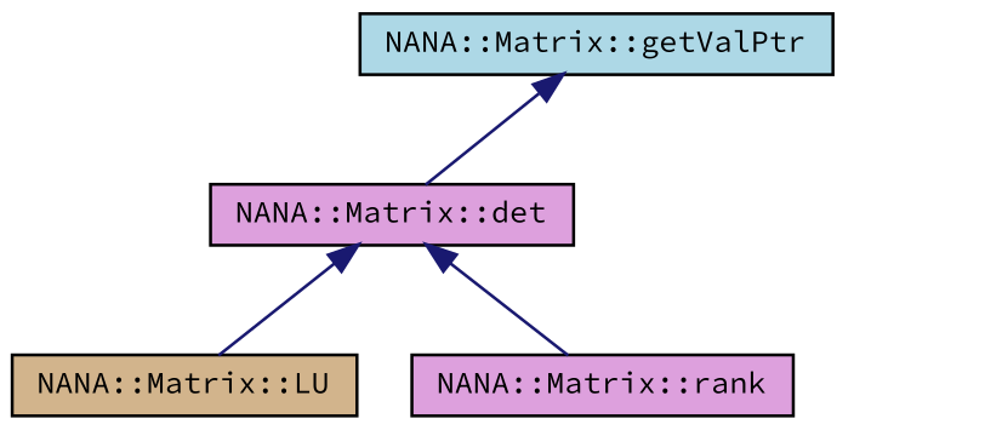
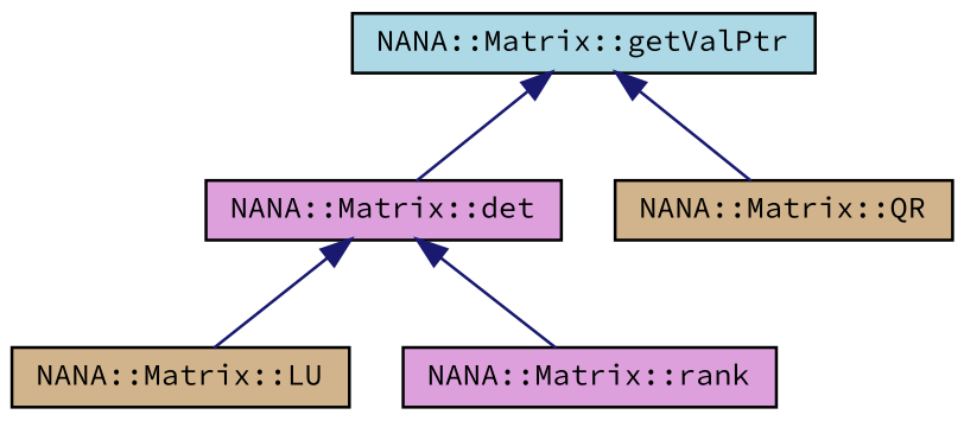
  digraph {
    fontname="Source Code Pro"
    rankdir=TB
    node [color=black fillcolor=plum fontname="Source Code Pro" fontsize=10 shape=record style=filled]
    edge [color=midnightblue dir=back fontname="Source Code Pro" fontsize=10 labelfontname=Helvetica labelfontsize=10 style=solid]
    n1 [fillcolor=lightblue fontcolor=black height=0.2 label="NANA::Matrix::getValPtr" width=0.4]
    n2 [height=0.2 label="NANA::Matrix::det" width=0.4]
+   n3 [fillcolor=tan height=0.2 label="NANA::Matrix::QR" width=0.4]
    n4 [fillcolor=tan height=0.2 label="NANA::Matrix::LU" width=0.4]
    n5 [height=0.2 label="NANA::Matrix::rank" width=0.4]
    n1 -> n2
+   n1 -> n3
    n2 -> n4
    n2 -> n5
  }
